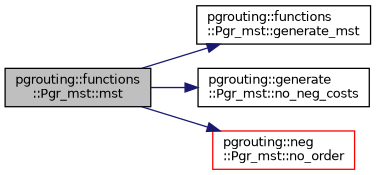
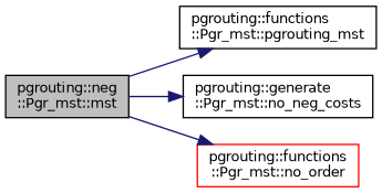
  digraph {
    rankdir=LR
    node [color=black fillcolor=white fontname=Helvetica fontsize=10 shape=record style=filled]
    edge [color=midnightblue fontname=Helvetica fontsize=10 labelfontname=Helvetica labelfontsize=10 style=solid]
-   n1 [fillcolor=grey75 fontcolor=black height=0.2 label="pgrouting::functions\l::Pgr_mst::mst" width=0.4]
-   n2 [height=0.2 label="pgrouting::functions\l::Pgr_mst::generate_mst" width=0.4]
+   n1 [fillcolor=grey75 fontcolor=black height=0.2 label="pgrouting::neg\l::Pgr_mst::mst" width=0.4]
+   n2 [height=0.2 label="pgrouting::functions\l::Pgr_mst::pgrouting_mst" width=0.4]
    n3 [height=0.2 label="pgrouting::generate\l::Pgr_mst::no_neg_costs" width=0.4]
-   n4 [color=red height=0.2 label="pgrouting::neg\l::Pgr_mst::no_order" width=0.4]
+   n4 [color=red height=0.2 label="pgrouting::functions\l::Pgr_mst::no_order" width=0.4]
    n1 -> n2
    n1 -> n3
    n1 -> n4
  }
